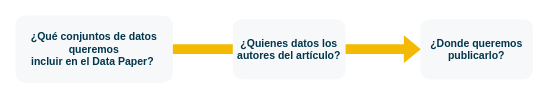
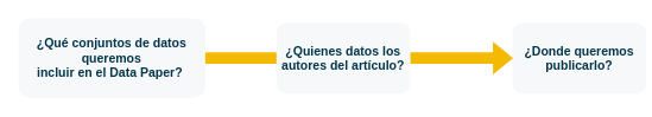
  <mxCell id="0" />
  <mxCell id="1" parent="0" />
  <mxCell id="2" value="&lt;span style=&quot;background-color: initial;&quot;&gt;¿Qué conjuntos de datos queremos&lt;/span&gt;&lt;br&gt;&lt;p style=&quot;margin-top: 0pt; margin-bottom: 0pt; margin-left: 0in; direction: ltr; unicode-bidi: embed; word-break: normal;&quot;&gt;incluir en el Data Paper?&amp;nbsp;&lt;/p&gt;" style="whiteSpace=wrap;html=1;fontSize=14;fillColor=#F7F8F9;strokeColor=none;fontColor=#01364C;rounded=1;fontStyle=1;" vertex="1" parent="1"><mxGeometry x="20" y="20" width="210" height="90" as="geometry" /></mxCell>
- <mxCell id="3" value="¿Donde queremos publicarlo?" style="whiteSpace=wrap;html=1;fontSize=14;fillColor=#F7F8F9;strokeColor=none;fontColor=#01364C;rounded=1;fontStyle=1;" vertex="1" parent="1"><mxGeometry x="560" y="25" width="150" height="80" as="geometry" /></mxCell>
+ <mxCell id="3" value="¿Donde queremos publicarlo?" style="whiteSpace=wrap;html=1;fontSize=14;fillColor=#F7F8F9;strokeColor=none;fontColor=#01364C;rounded=1;fontStyle=1;" vertex="1" parent="1"><mxGeometry x="575" y="25" width="150" height="80" as="geometry" /></mxCell>
  <mxCell id="4" value="" style="shape=flexArrow;endArrow=classic;html=1;rounded=0;labelBackgroundColor=#01364C;fontColor=#FFFFFF;strokeColor=#F4BA02;strokeWidth=2;fillColor=#F4BA02;startArrow=none;" edge="1" parent="1" source="6" target="3"><mxGeometry width="50" height="50" relative="1" as="geometry"><mxPoint x="380" y="345" as="sourcePoint" /><mxPoint x="430" y="295" as="targetPoint" /></mxGeometry></mxCell>
  <mxCell id="5" value="" style="shape=flexArrow;endArrow=none;html=1;rounded=0;labelBackgroundColor=#01364C;fontColor=#FFFFFF;strokeColor=#F4BA02;strokeWidth=2;fillColor=#F4BA02;" edge="1" parent="1" source="2" target="6"><mxGeometry width="50" height="50" relative="1" as="geometry"><mxPoint x="230" y="65" as="sourcePoint" /><mxPoint x="560" y="65" as="targetPoint" /></mxGeometry></mxCell>
  <mxCell id="6" value="&lt;span style=&quot;background-color: initial;&quot;&gt;¿Quienes datos los autores del artículo?&lt;/span&gt;" style="whiteSpace=wrap;html=1;fontSize=14;fillColor=#F7F8F9;strokeColor=none;fontColor=#01364C;rounded=1;fontStyle=1;" vertex="1" parent="1"><mxGeometry x="310" y="25" width="150" height="80" as="geometry" /></mxCell>
